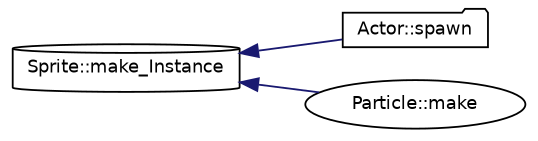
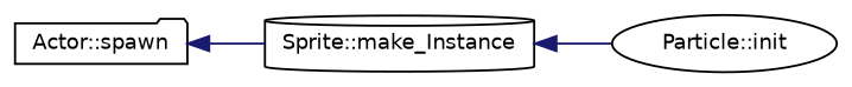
  digraph {
    rankdir=LR
    node [color=black fillcolor=white fontname=Helvetica fontsize=10 style=filled]
    edge [color=midnightblue dir=back fontname=Helvetica fontsize=10 labelfontname=Helvetica labelfontsize=10 style=solid]
    n1 [height=0.2 label="Sprite::make_Instance" shape=cylinder width=0.4]
    n2 [height=0.2 label="Actor::spawn" shape=folder width=0.4]
-   n3 [height=0.2 label="Particle::make" shape=ellipse width=0.4]
-   n1 -> n2
+   n3 [height=0.2 label="Particle::init" shape=ellipse width=0.4]
+   n2 -> n1
    n1 -> n3
  }
